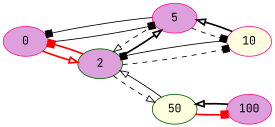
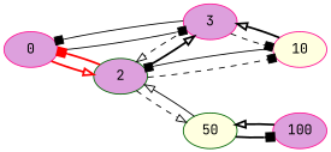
  digraph {
    fontname="JetBrains Mono"
    rankdir=LR
    node [color=deeppink fillcolor=plum fontname="JetBrains Mono" style=filled]
    edge [arrowhead=onormal fontname="JetBrains Mono" style=bold]
    n1 [label=0]
    2 [color=darkgreen]
-   3 [label=5]
+   3
    10 [fillcolor=lightyellow]
    50 [color=darkgreen fillcolor=lightyellow]
    100
    n1 -> 2 [color=red]
    n1 -> 3 [arrowhead=box style=solid]
    2 -> n1 [arrowhead=box color=red]
    2 -> 3
    2 -> 10 [arrowhead=box style=dashed]
    2 -> 50 [style=dashed]
    3 -> n1 [arrowhead=box style=solid]
    3 -> 2 [style=dashed]
    3 -> 10 [arrowhead=box style=dashed]
    10 -> 2 [arrowhead=box style=solid]
    10 -> 3
    50 -> 2 [style=solid]
-   50 -> 100 [arrowhead=box color=red]
+   50 -> 100 [arrowhead=box]
    100 -> 50
  }
